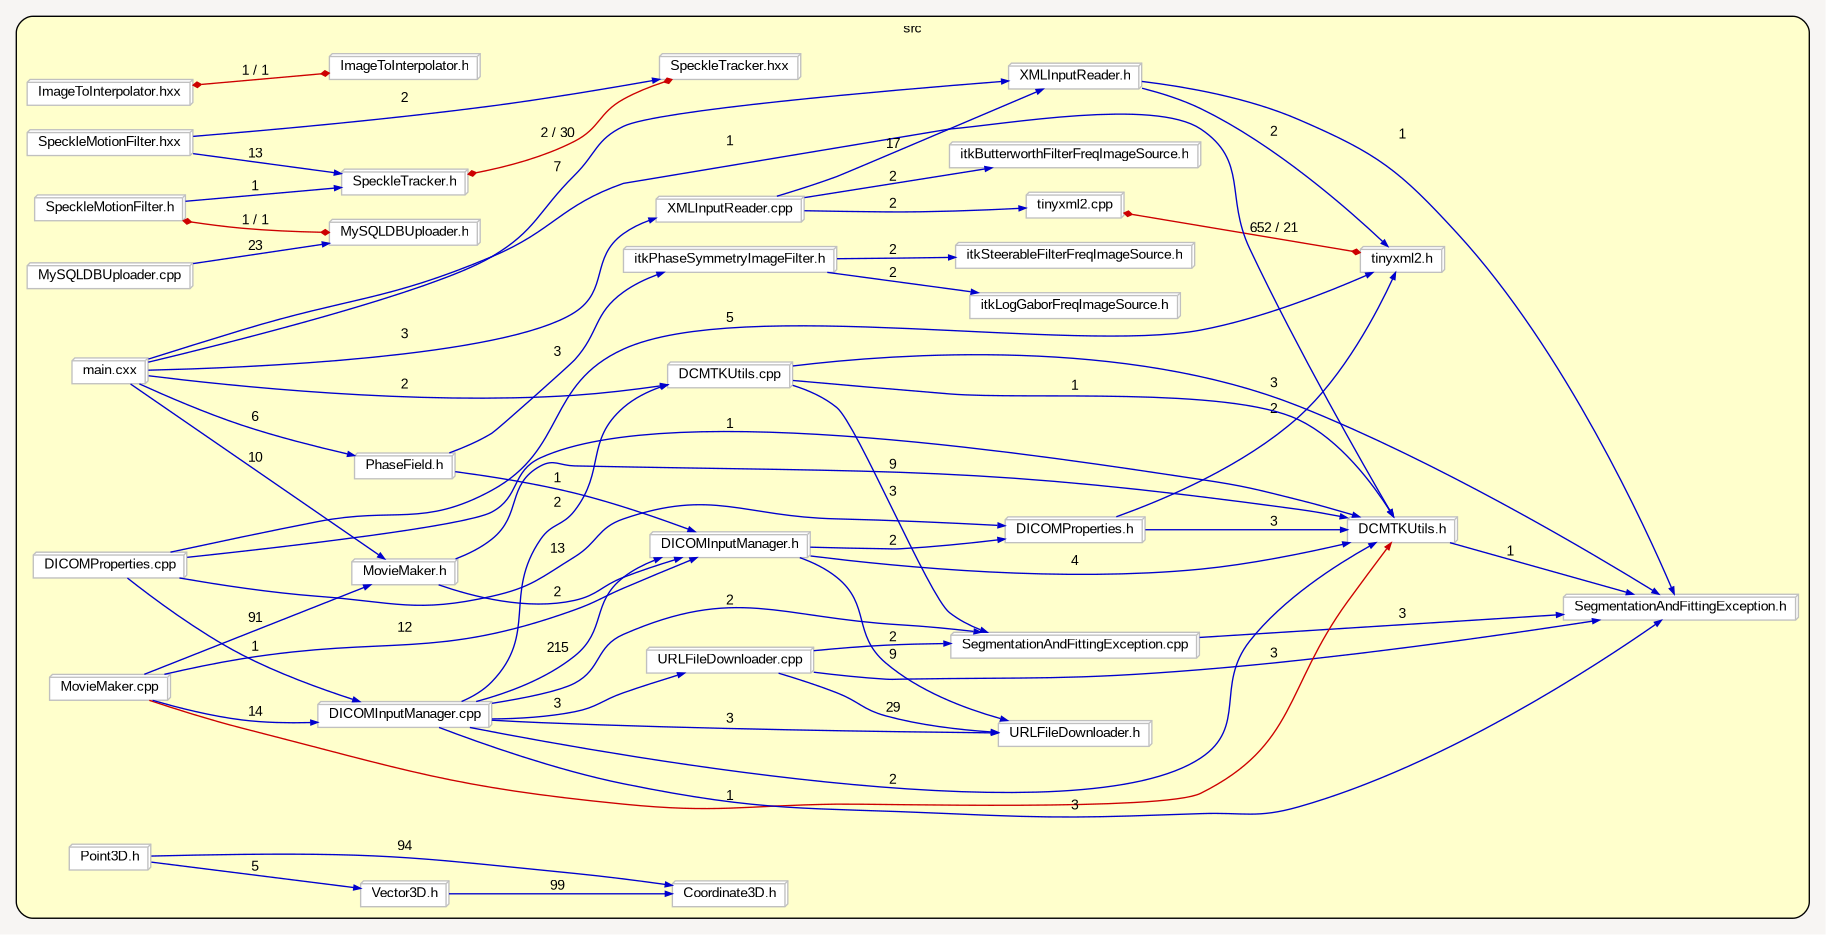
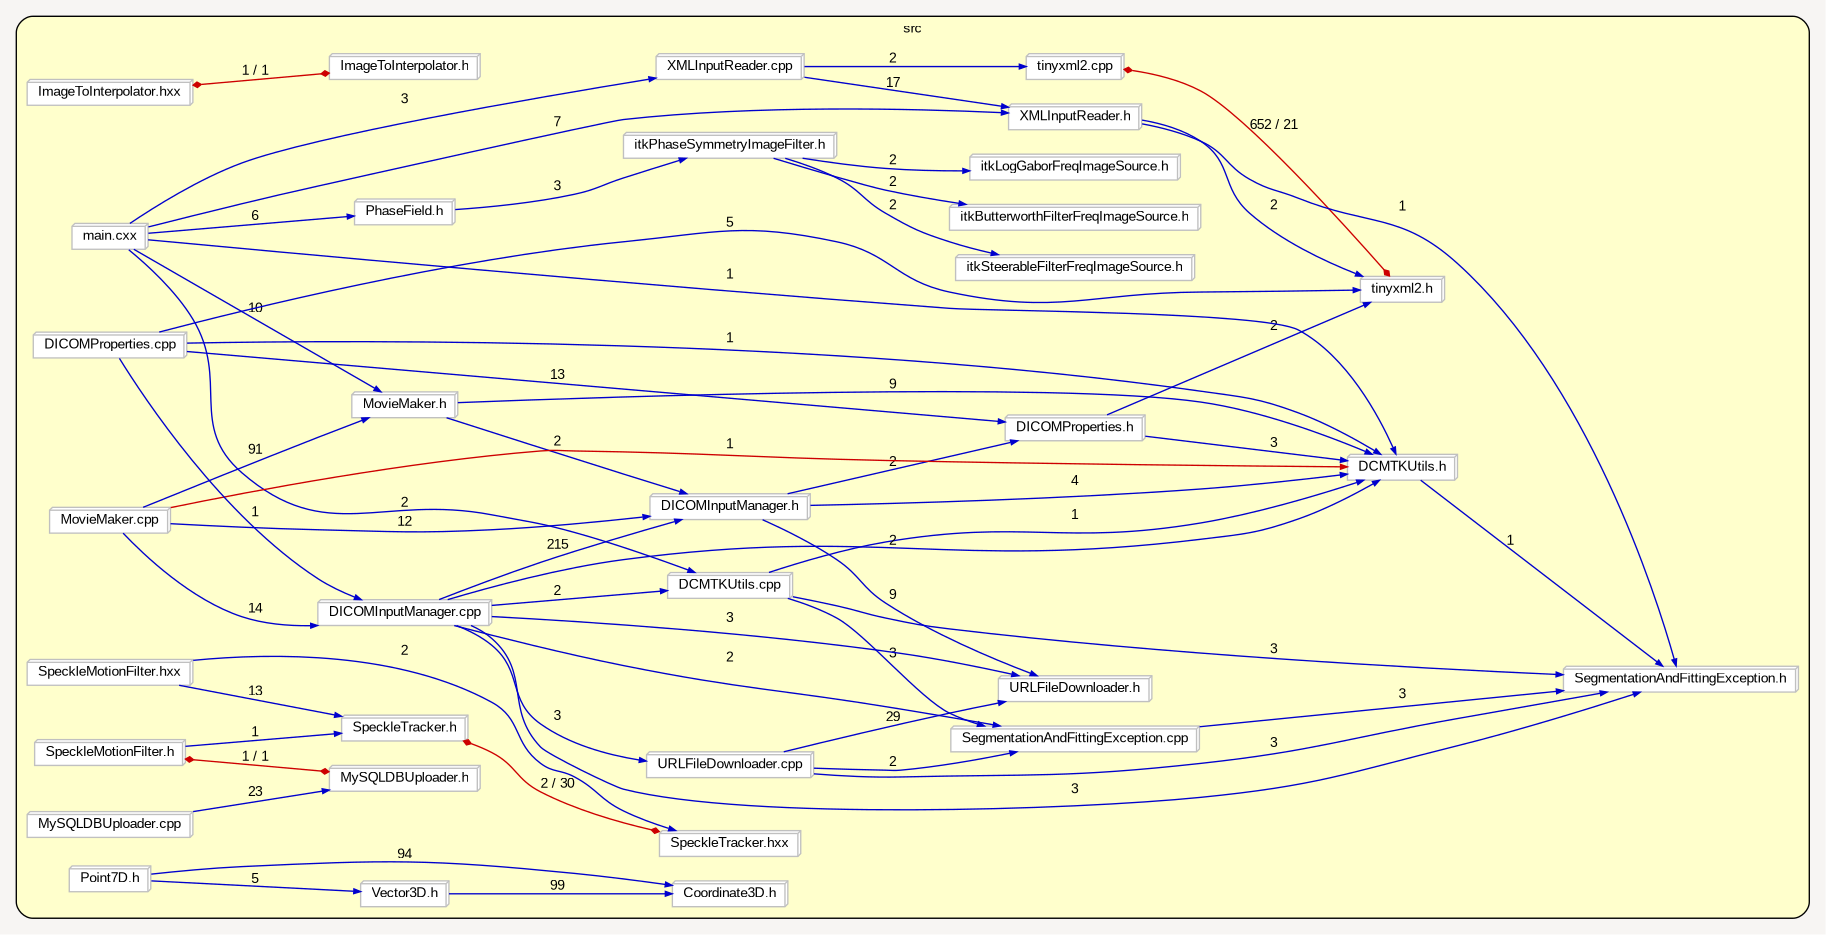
  digraph {
    bgcolor="#F7F5F3"
    compound=true
    fillcolor="#FFFFCC"
    fontname=Arial
    fontsize=10
    pack=true
    packmode=clust
    rankdir=LR
    ranksep=1.0
    style="rounded,filled"
    node [color=grey compound=true fillcolor=white fixedsize=false fontname=Arial fontsize=10 node_initialized=no shape=box3d style=filled]
    edge [arrowhead=normal arrowsize=0.5 arrowtail=none color=blue3 compound=true dir=forward fontcolor=black fontname=Arial fontsize=10]
    __N2 [fixedsize=true height=0.01 shape=none style="invis,none" width=0.347222]
    n2 [height=0.0 label="ImageToInterpolator.hxx" width=0.0]
    n3 [height=0.0 label="ImageToInterpolator.h" width=0.0]
    n4 [height=0.0 label="MovieMaker.h" width=0.0]
    n5 [height=0.0 label="DICOMInputManager.h" width=0.0]
    n6 [height=0.0 label="DCMTKUtils.h" width=0.0]
    n7 [height=0.0 label="DICOMProperties.h" width=0.0]
    n8 [height=0.0 label="URLFileDownloader.h" width=0.0]
    n9 [height=0.0 label="SegmentationAndFittingException.h" width=0.0]
    n10 [height=0.0 label="SpeckleTracker.h" width=0.0]
    n11 [height=0.0 label="SpeckleTracker.hxx" width=0.0]
    n12 [height=0.0 label="tinyxml2.cpp" width=0.0]
    n13 [height=0.0 label="tinyxml2.h" width=0.0]
    n14 [height=0.0 label="PhaseField.h" width=0.0]
    n15 [height=0.0 label="itkPhaseSymmetryImageFilter.h" width=0.0]
    n16 [height=0.0 label="itkButterworthFilterFreqImageSource.h" width=0.0]
    n17 [height=0.0 label="itkLogGaborFreqImageSource.h" width=0.0]
    n18 [height=0.0 label="itkSteerableFilterFreqImageSource.h" width=0.0]
    n19 [height=0.0 label="DCMTKUtils.cpp" width=0.0]
    n20 [height=0.0 label="SegmentationAndFittingException.cpp" width=0.0]
    n21 [height=0.0 label="URLFileDownloader.cpp" width=0.0]
    n22 [height=0.0 label="main.cxx" width=0.0]
    n23 [height=0.0 label="MovieMaker.cpp" width=0.0]
    n24 [height=0.0 label="XMLInputReader.cpp" width=0.0]
    n25 [height=0.0 label="XMLInputReader.h" width=0.0]
    n26 [height=0.0 label="DICOMInputManager.cpp" width=0.0]
    n27 [height=0.0 label="SpeckleMotionFilter.h" width=0.0]
    n28 [height=0.0 label="SpeckleMotionFilter.hxx" width=0.0]
    n29 [height=0.0 label="DICOMProperties.cpp" width=0.0]
    n30 [height=0.0 label="Vector3D.h" width=0.0]
    n31 [height=0.0 label="Coordinate3D.h" width=0.0]
    n32 [height=0.0 label="MySQLDBUploader.cpp" width=0.0]
    n33 [height=0.0 label="MySQLDBUploader.h" width=0.0]
-   n34 [height=0.0 label="Point3D.h" width=0.0]
+   n34 [height=0.0 label="Point7D.h" width=0.0]
    subgraph cluster_1 {
      label=src
      __N2
      n2
      n3
      n4
      n5
      n6
      n7
      n8
      n9
      n10
      n11
      n12
      n13
      n14
      n15
      n16
      n17
      n18
      n19
      n20
      n21
      n22
      n23
      n24
      n25
      n26
      n27
      n28
      n29
      n30
      n31
      n32
      n33
      n34
    }
    n2 -> n3 [arrowhead=diamond arrowtail=diamond color=red3 dir=both label="1 / 1"]
    n4 -> n5 [label=2]
    n4 -> n6 [label=9]
    n5 -> n6 [label=4]
    n5 -> n7 [label=2]
    n5 -> n8 [label=9]
    n6 -> n9 [label=1]
    n7 -> n6 [label=3]
    n7 -> n13 [label=2]
    n10 -> n11 [arrowhead=diamond arrowtail=diamond color=red3 dir=both label="2 / 30"]
    n12 -> n13 [arrowhead=diamond arrowtail=diamond color=red3 dir=both label="652 / 21"]
-   n14 -> n5 [label=1]
    n14 -> n15 [label=3]
-   n24 -> n16 [label=2]
+   n15 -> n16 [label=2]
    n15 -> n17 [label=2]
    n15 -> n18 [label=2]
    n19 -> n6 [label=1]
    n19 -> n9 [label=3]
    n19 -> n20 [label=3]
    n20 -> n9 [label=3]
    n21 -> n8 [label=29]
    n21 -> n9 [label=3]
    n21 -> n20 [label=2]
    n22 -> n4 [label=10]
    n22 -> n6 [label=1]
    n22 -> n14 [label=6]
    n22 -> n19 [label=2]
    n22 -> n24 [label=3]
    n22 -> n25 [label=7]
    n23 -> n4 [label=91]
    n23 -> n5 [label=12]
    n23 -> n6 [color=red3 label=1]
    n23 -> n26 [label=14]
    n24 -> n12 [label=2]
    n24 -> n25 [label=17]
    n25 -> n9 [label=1]
    n25 -> n13 [label=2]
    n26 -> n5 [label=215]
    n26 -> n6 [label=2]
    n26 -> n8 [label=3]
    n26 -> n9 [label=3]
    n26 -> n19 [label=2]
    n26 -> n20 [label=2]
    n26 -> n21 [label=3]
    n27 -> n10 [label=1]
    n27 -> n33 [arrowhead=diamond arrowtail=diamond color=red3 dir=both label="1 / 1"]
    n28 -> n10 [label=13]
    n28 -> n11 [label=2]
    n29 -> n6 [label=1]
    n29 -> n7 [label=13]
    n29 -> n13 [label=5]
    n29 -> n26 [label=1]
    n30 -> n31 [label=99]
    n32 -> n33 [label=23]
    n34 -> n30 [label=5]
    n34 -> n31 [label=94]
  }
